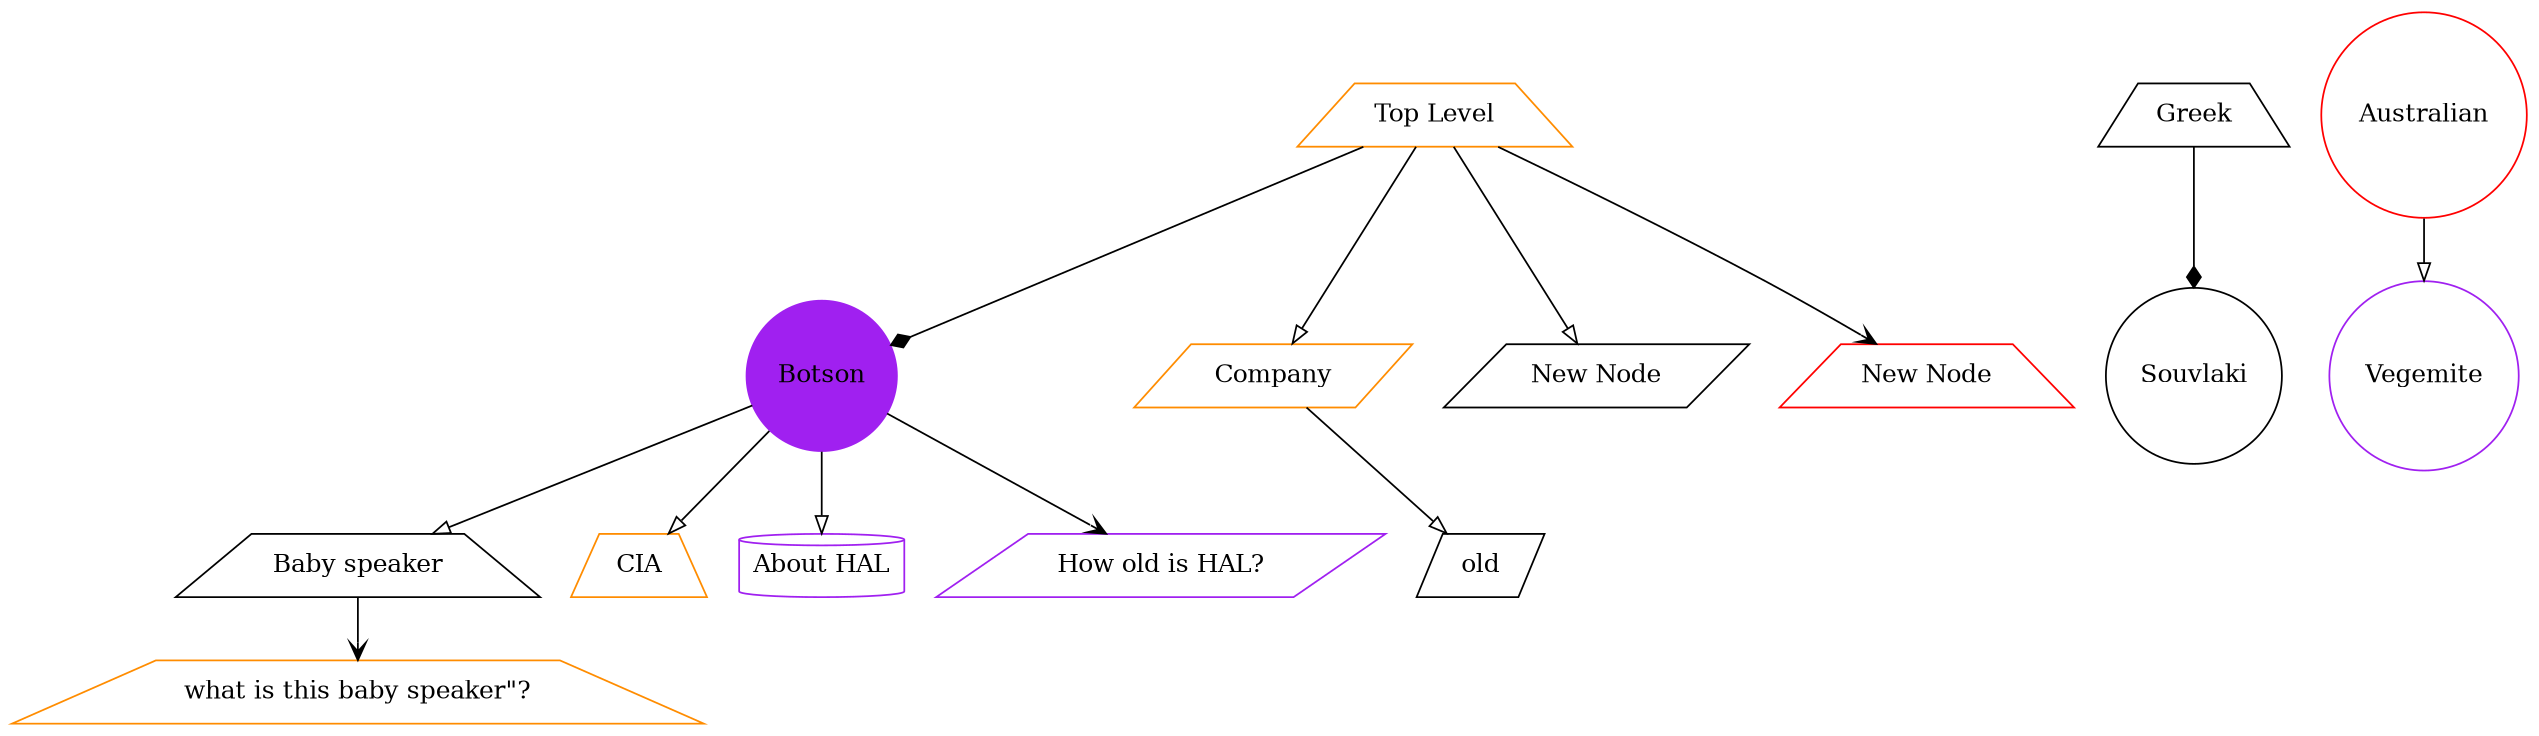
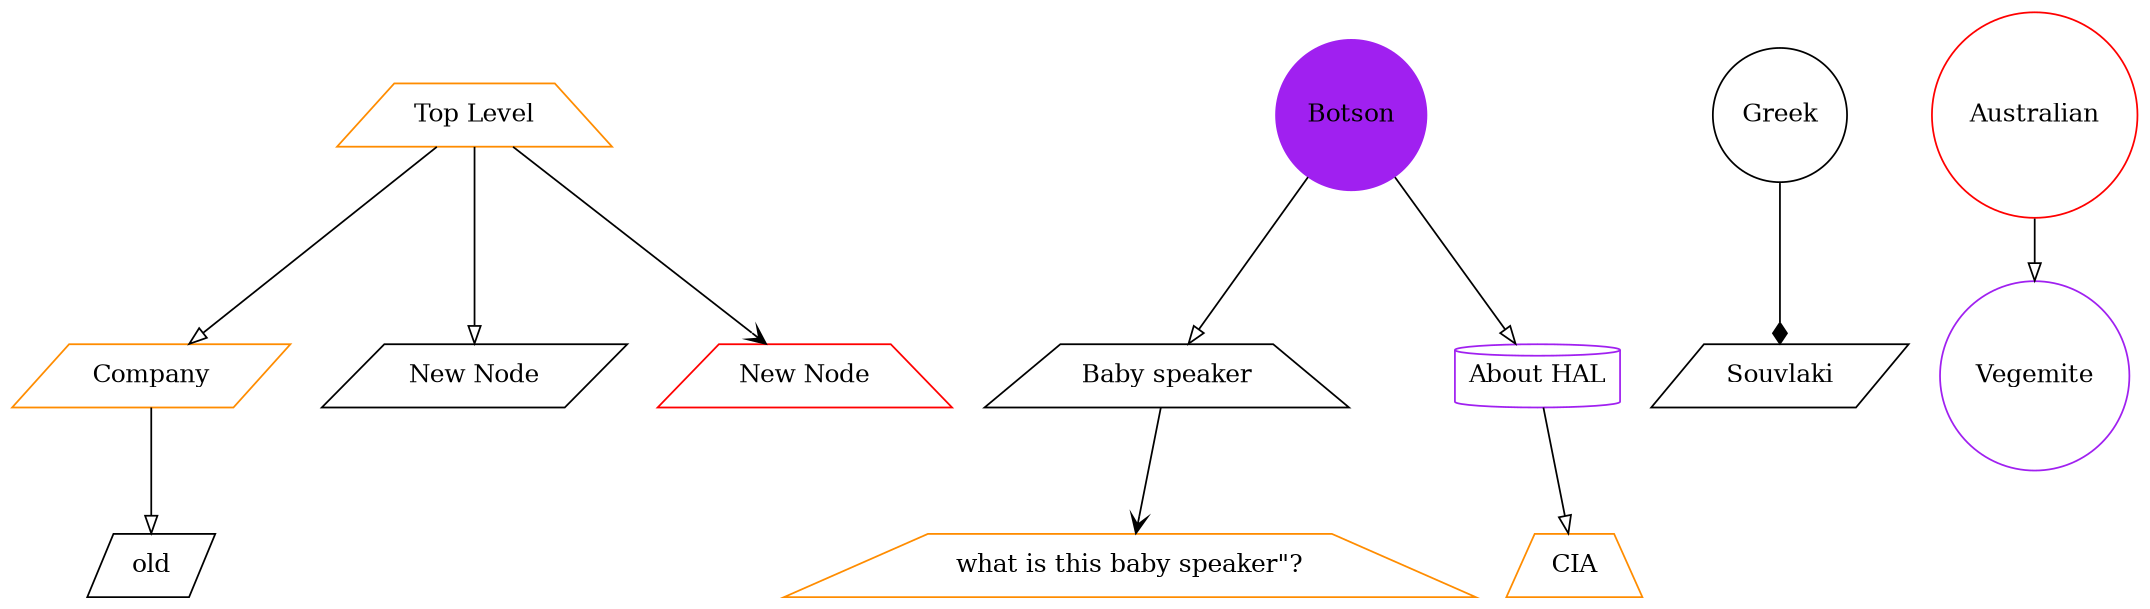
  digraph {
    node [color=black shape=trapezium]
    edge [arrowhead=onormal]
    n1 [color=darkorange label="Top Level"]
    n2 [color=purple label=Botson shape=circle style=filled]
    n3 [color=darkorange label=Company shape=parallelogram]
    n4 [label="New Node" shape=parallelogram]
    n5 [color=red label="New Node"]
    n6 [label="Baby speaker"]
    n7 [color=darkorange label=CIA]
    n8 [color=purple label="About HAL" shape=cylinder]
-   n9 [color=purple label="How old is HAL?" shape=parallelogram]
    n10 [label=old shape=parallelogram]
    n11 [color=darkorange label="what is this baby speaker\"?"]
-   n12 [label=Greek]
-   n13 [label=Souvlaki shape=circle]
+   n12 [label=Greek shape=circle]
+   n13 [label=Souvlaki shape=parallelogram]
    n14 [color=red label=Australian shape=circle]
    n15 [color=purple label=Vegemite shape=circle]
-   n1 -> n2 [arrowhead=diamond]
    n1 -> n3
    n1 -> n4
    n1 -> n5 [arrowhead=vee]
    n2 -> n6
-   n2 -> n7
+   n8 -> n7
    n2 -> n8
-   n2 -> n9 [arrowhead=vee]
    n3 -> n10
    n6 -> n11 [arrowhead=vee]
    n12 -> n13 [arrowhead=diamond]
    n14 -> n15
  }
